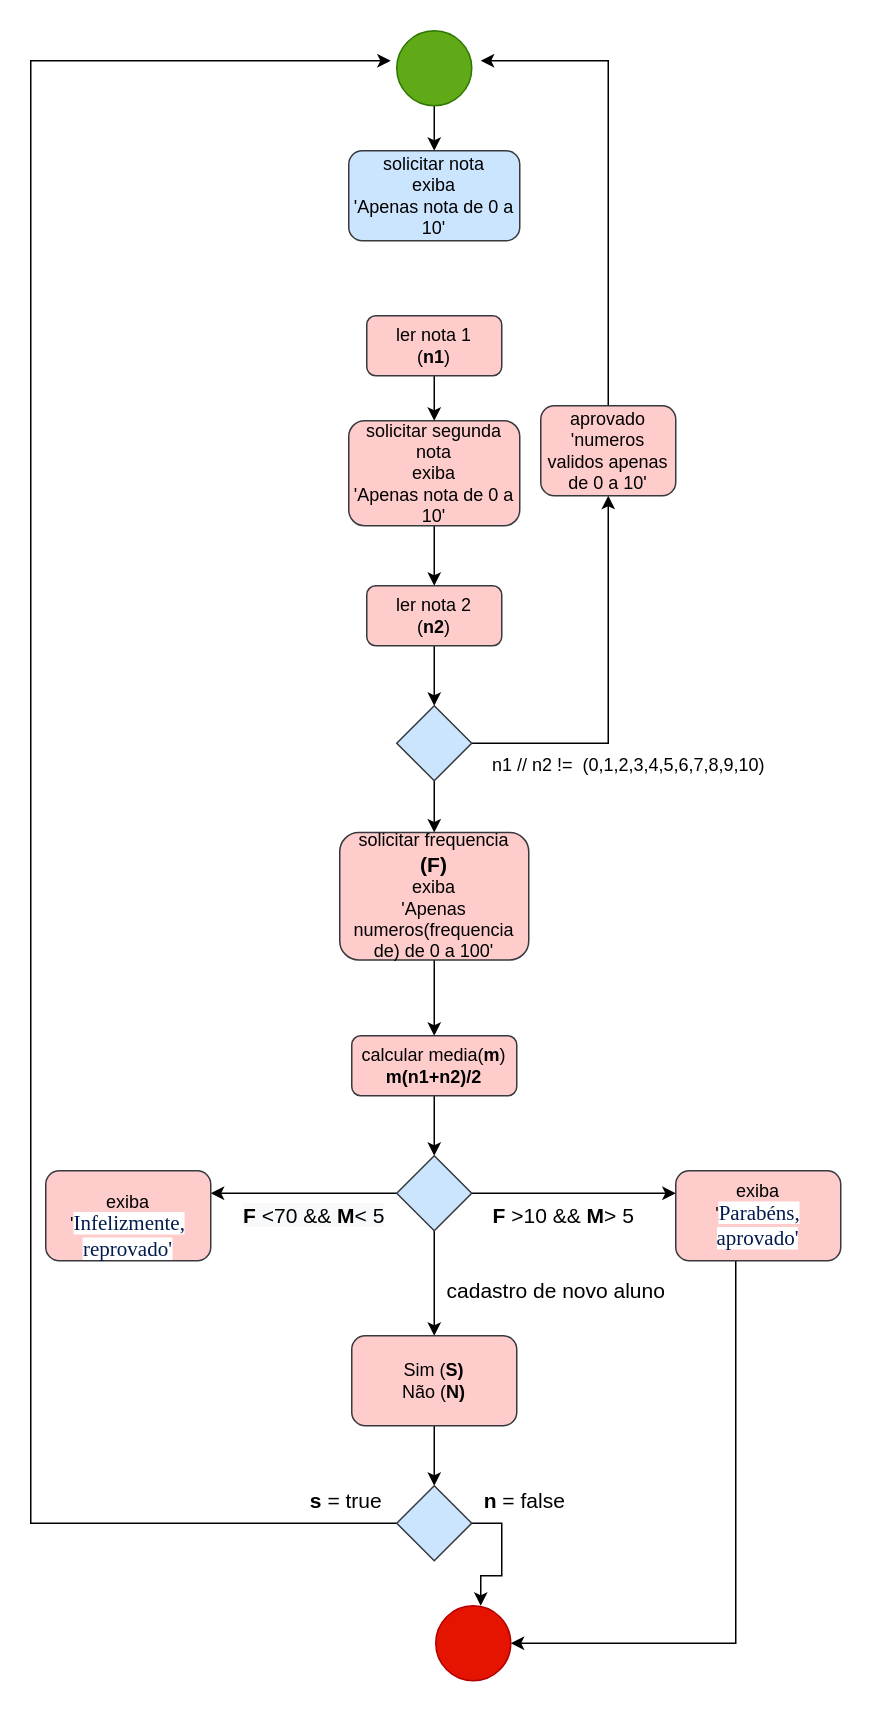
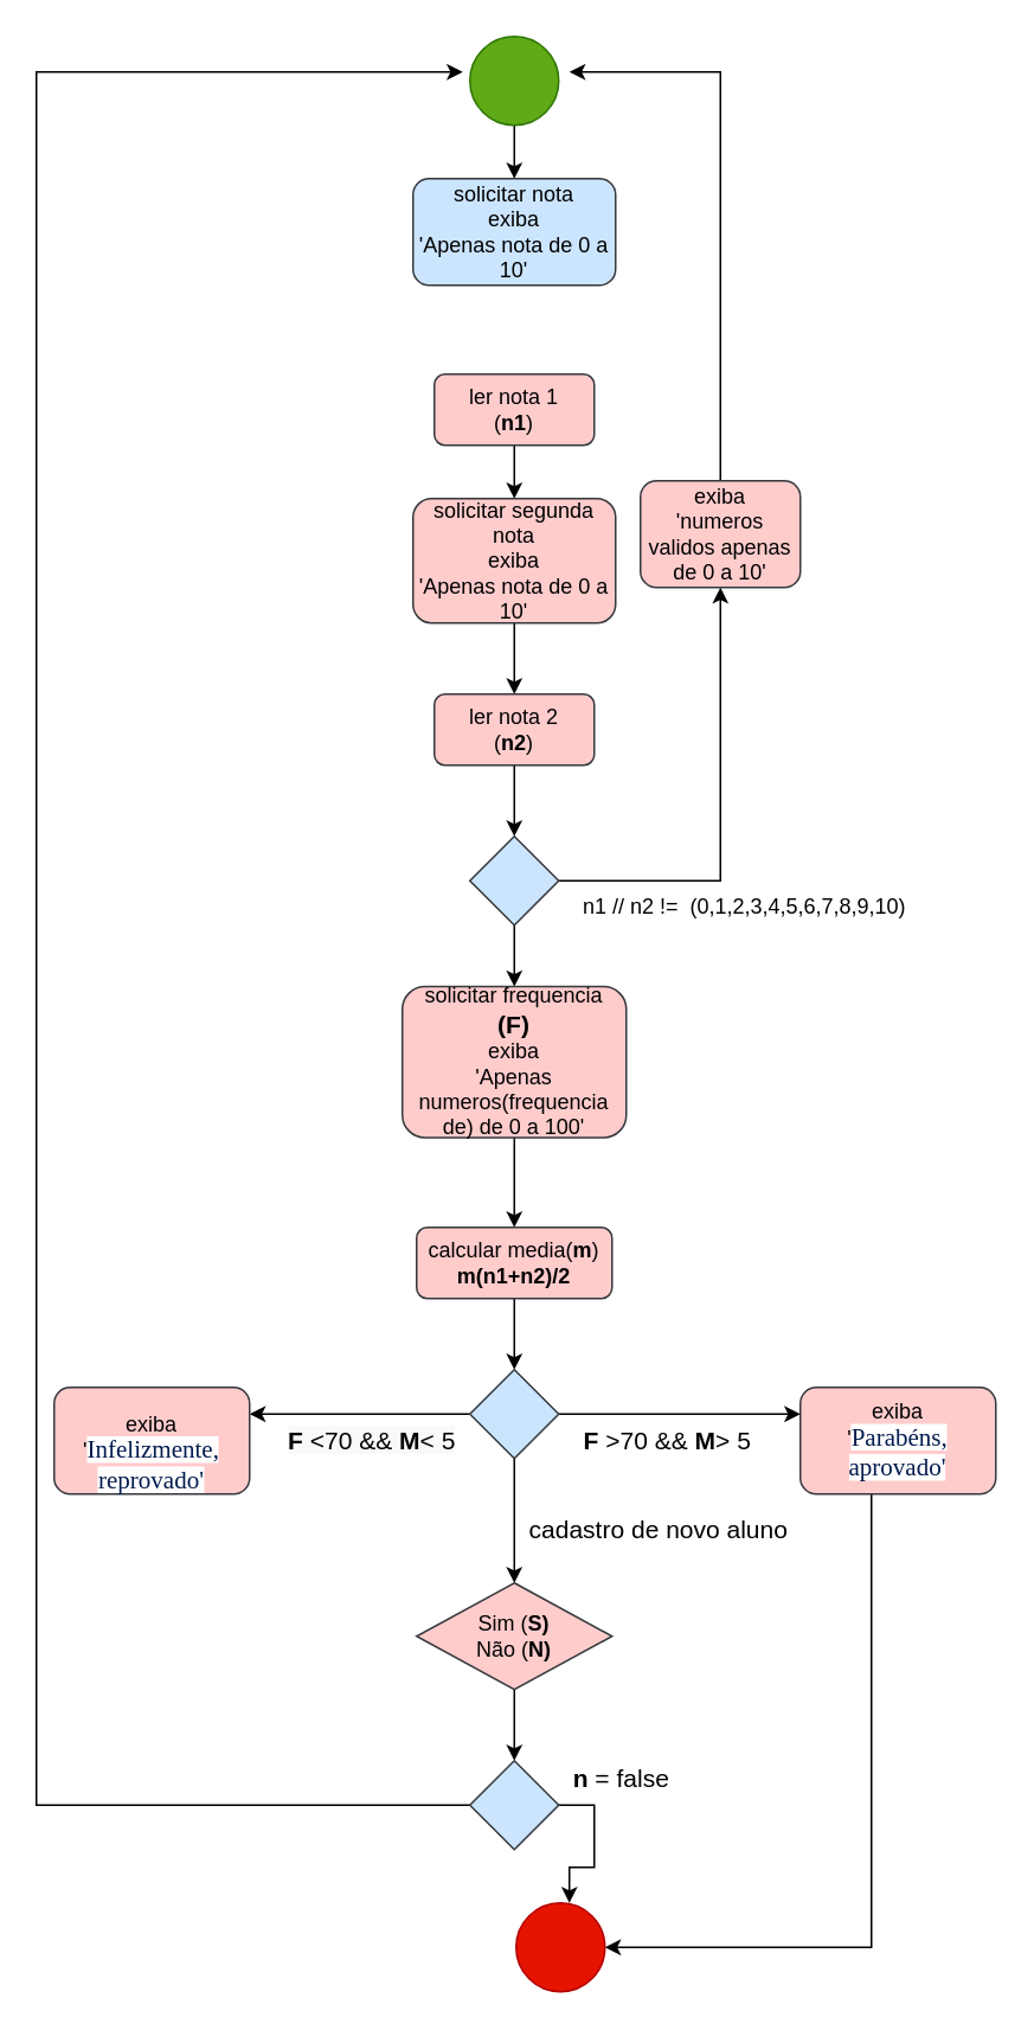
  <mxCell id="0" />
  <mxCell id="1" parent="0" />
  <mxCell id="2" style="edgeStyle=orthogonalEdgeStyle;rounded=0;orthogonalLoop=1;jettySize=auto;html=1;entryX=0.5;entryY=0;entryDx=0;entryDy=0;" edge="1" parent="1" source="3" target="6"><mxGeometry relative="1" as="geometry" /></mxCell>
  <mxCell id="3" value="" style="ellipse;whiteSpace=wrap;html=1;aspect=fixed;fillColor=#60a917;fontColor=#ffffff;strokeColor=#2D7600;" vertex="1" parent="1"><mxGeometry x="264" y="20" width="50" height="50" as="geometry" /></mxCell>
  <mxCell id="4" style="edgeStyle=orthogonalEdgeStyle;rounded=0;orthogonalLoop=1;jettySize=auto;html=1;entryX=0.5;entryY=0;entryDx=0;entryDy=0;" edge="1" parent="1" source="5" target="8"><mxGeometry relative="1" as="geometry" /></mxCell>
  <mxCell id="5" value="ler nota 1&lt;br&gt;(&lt;b&gt;n1&lt;/b&gt;)" style="rounded=1;whiteSpace=wrap;html=1;fillColor=#ffcccc;strokeColor=#36393d;" vertex="1" parent="1"><mxGeometry x="244" y="210" width="90" height="40" as="geometry" /></mxCell>
  <mxCell id="6" value="solicitar nota&lt;br&gt;exiba&lt;br&gt;'Apenas nota de 0 a 10'" style="rounded=1;whiteSpace=wrap;html=1;fillColor=#cce5ff;strokeColor=#36393d;" vertex="1" parent="1"><mxGeometry x="232" y="100" width="114" height="60" as="geometry" /></mxCell>
  <mxCell id="7" style="edgeStyle=orthogonalEdgeStyle;rounded=0;orthogonalLoop=1;jettySize=auto;html=1;entryX=0.5;entryY=0;entryDx=0;entryDy=0;" edge="1" parent="1" source="8"><mxGeometry relative="1" as="geometry"><mxPoint x="289" y="390" as="targetPoint" /></mxGeometry></mxCell>
  <mxCell id="8" value="solicitar segunda nota&lt;br&gt;exiba&lt;br&gt;'Apenas nota de 0 a 10'" style="rounded=1;whiteSpace=wrap;html=1;fillColor=#ffcccc;strokeColor=#36393d;" vertex="1" parent="1"><mxGeometry x="232" y="280" width="114" height="70" as="geometry" /></mxCell>
  <mxCell id="9" style="edgeStyle=orthogonalEdgeStyle;rounded=0;orthogonalLoop=1;jettySize=auto;html=1;entryX=0.5;entryY=0;entryDx=0;entryDy=0;" edge="1" parent="1" source="10" target="13"><mxGeometry relative="1" as="geometry" /></mxCell>
  <mxCell id="10" value="ler nota 2&lt;br&gt;(&lt;b&gt;n2&lt;/b&gt;)" style="rounded=1;whiteSpace=wrap;html=1;fillColor=#ffcccc;strokeColor=#36393d;" vertex="1" parent="1"><mxGeometry x="244" y="390" width="90" height="40" as="geometry" /></mxCell>
  <mxCell id="11" style="edgeStyle=orthogonalEdgeStyle;rounded=0;orthogonalLoop=1;jettySize=auto;html=1;entryX=0.5;entryY=1;entryDx=0;entryDy=0;" edge="1" parent="1" source="13" target="16"><mxGeometry relative="1" as="geometry" /></mxCell>
  <mxCell id="12" style="edgeStyle=orthogonalEdgeStyle;rounded=0;orthogonalLoop=1;jettySize=auto;html=1;entryX=0.5;entryY=0;entryDx=0;entryDy=0;" edge="1" parent="1" source="13" target="18"><mxGeometry relative="1" as="geometry" /></mxCell>
  <mxCell id="13" value="" style="rhombus;whiteSpace=wrap;html=1;fillColor=#cce5ff;strokeColor=#36393d;" vertex="1" parent="1"><mxGeometry x="264" y="470" width="50" height="50" as="geometry" /></mxCell>
  <mxCell id="14" value="n1 // n2 !=&amp;nbsp; (0,1,2,3,4,5,6,7,8,9,10)&amp;nbsp;" style="text;html=1;align=center;verticalAlign=middle;resizable=0;points=[];autosize=1;strokeColor=none;fillColor=none;" vertex="1" parent="1"><mxGeometry x="320" y="500" width="200" height="20" as="geometry" /></mxCell>
  <mxCell id="15" style="edgeStyle=orthogonalEdgeStyle;rounded=0;orthogonalLoop=1;jettySize=auto;html=1;" edge="1" parent="1" source="16"><mxGeometry relative="1" as="geometry"><mxPoint x="320" y="40" as="targetPoint" /><Array as="points"><mxPoint x="405" y="40" /></Array></mxGeometry></mxCell>
- <mxCell id="16" value="aprovado&lt;br&gt;'numeros validos apenas de 0 a 10'" style="rounded=1;whiteSpace=wrap;html=1;fillColor=#ffcccc;strokeColor=#36393d;" vertex="1" parent="1"><mxGeometry x="360" y="270" width="90" height="60" as="geometry" /></mxCell>
+ <mxCell id="16" value="exiba&lt;br&gt;'numeros validos apenas de 0 a 10'" style="rounded=1;whiteSpace=wrap;html=1;fillColor=#ffcccc;strokeColor=#36393d;" vertex="1" parent="1"><mxGeometry x="360" y="270" width="90" height="60" as="geometry" /></mxCell>
  <mxCell id="17" value="" style="edgeStyle=orthogonalEdgeStyle;rounded=0;orthogonalLoop=1;jettySize=auto;html=1;fontSize=14;" edge="1" parent="1" source="18" target="20"><mxGeometry relative="1" as="geometry" /></mxCell>
  <mxCell id="18" value="solicitar frequencia&lt;br&gt;&lt;b style=&quot;font-size: 14px&quot;&gt;(F)&lt;/b&gt;&lt;br&gt;exiba&lt;br&gt;'Apenas numeros(frequencia de) de 0 a 100'" style="rounded=1;whiteSpace=wrap;html=1;fillColor=#ffcccc;strokeColor=#36393d;" vertex="1" parent="1"><mxGeometry x="226" y="554.5" width="126" height="85" as="geometry" /></mxCell>
  <mxCell id="19" style="edgeStyle=orthogonalEdgeStyle;rounded=0;orthogonalLoop=1;jettySize=auto;html=1;entryX=0.5;entryY=0;entryDx=0;entryDy=0;fontSize=14;" edge="1" parent="1" source="20" target="24"><mxGeometry relative="1" as="geometry" /></mxCell>
  <mxCell id="20" value="calcular media(&lt;b&gt;m&lt;/b&gt;)&lt;br&gt;&lt;b&gt;m(n1+n2)/2&lt;/b&gt;" style="rounded=1;whiteSpace=wrap;html=1;fillColor=#ffcccc;strokeColor=#36393d;" vertex="1" parent="1"><mxGeometry x="234" y="690" width="110" height="40" as="geometry" /></mxCell>
  <mxCell id="21" style="edgeStyle=orthogonalEdgeStyle;rounded=0;orthogonalLoop=1;jettySize=auto;html=1;entryX=0;entryY=0.25;entryDx=0;entryDy=0;fontSize=14;" edge="1" parent="1" source="24" target="27"><mxGeometry relative="1" as="geometry" /></mxCell>
  <mxCell id="22" style="edgeStyle=orthogonalEdgeStyle;rounded=0;orthogonalLoop=1;jettySize=auto;html=1;entryX=1;entryY=0.25;entryDx=0;entryDy=0;fontSize=14;" edge="1" parent="1" source="24" target="29"><mxGeometry relative="1" as="geometry" /></mxCell>
  <mxCell id="23" style="edgeStyle=orthogonalEdgeStyle;rounded=0;orthogonalLoop=1;jettySize=auto;html=1;entryX=0.5;entryY=0;entryDx=0;entryDy=0;fontSize=14;" edge="1" parent="1" source="24" target="32"><mxGeometry relative="1" as="geometry" /></mxCell>
  <mxCell id="24" value="" style="rhombus;whiteSpace=wrap;html=1;fillColor=#cce5ff;strokeColor=#36393d;" vertex="1" parent="1"><mxGeometry x="264" y="770" width="50" height="50" as="geometry" /></mxCell>
- <mxCell id="25" value="&lt;b&gt;F &lt;/b&gt;&amp;gt;10 &amp;amp;&amp;amp; &lt;b&gt;M&lt;/b&gt;&amp;gt; 5" style="text;html=1;align=center;verticalAlign=middle;resizable=0;points=[];autosize=1;strokeColor=none;fillColor=none;fontSize=14;" vertex="1" parent="1"><mxGeometry x="320" y="800" width="110" height="20" as="geometry" /></mxCell>
+ <mxCell id="25" value="&lt;b&gt;F &lt;/b&gt;&amp;gt;70 &amp;amp;&amp;amp; &lt;b&gt;M&lt;/b&gt;&amp;gt; 5" style="text;html=1;align=center;verticalAlign=middle;resizable=0;points=[];autosize=1;strokeColor=none;fillColor=none;fontSize=14;" vertex="1" parent="1"><mxGeometry x="320" y="800" width="110" height="20" as="geometry" /></mxCell>
  <mxCell id="26" style="edgeStyle=orthogonalEdgeStyle;rounded=0;orthogonalLoop=1;jettySize=auto;html=1;entryX=1;entryY=0.5;entryDx=0;entryDy=0;fontSize=14;" edge="1" parent="1" source="27" target="36"><mxGeometry relative="1" as="geometry"><Array as="points"><mxPoint x="490" y="1095" /></Array></mxGeometry></mxCell>
  <mxCell id="27" value="exiba&lt;br&gt;'&lt;span style=&quot;color: rgb(3 , 27 , 78) ; font-family: &amp;#34;exo 2&amp;#34; , &amp;#34;barlow&amp;#34; ; font-size: 14px ; text-align: left ; background-color: rgb(255 , 255 , 255)&quot;&gt;Parabéns, aprovado'&lt;/span&gt;&lt;br&gt;" style="rounded=1;whiteSpace=wrap;html=1;fillColor=#ffcccc;strokeColor=#36393d;" vertex="1" parent="1"><mxGeometry x="450" y="780" width="110" height="60" as="geometry" /></mxCell>
  <mxCell id="28" value="&lt;b style=&quot;color: rgb(0 , 0 , 0) ; font-family: &amp;#34;helvetica&amp;#34; ; font-size: 14px ; font-style: normal ; letter-spacing: normal ; text-align: center ; text-indent: 0px ; text-transform: none ; word-spacing: 0px ; background-color: rgb(248 , 249 , 250)&quot;&gt;F&amp;nbsp;&lt;/b&gt;&lt;span style=&quot;color: rgb(0 , 0 , 0) ; font-family: &amp;#34;helvetica&amp;#34; ; font-size: 14px ; font-style: normal ; letter-spacing: normal ; text-align: center ; text-indent: 0px ; text-transform: none ; word-spacing: 0px ; background-color: rgb(248 , 249 , 250)&quot;&gt;&amp;lt;&lt;/span&gt;&lt;span style=&quot;color: rgb(0 , 0 , 0) ; font-family: &amp;#34;helvetica&amp;#34; ; font-size: 14px ; font-style: normal ; font-weight: 400 ; letter-spacing: normal ; text-align: center ; text-indent: 0px ; text-transform: none ; word-spacing: 0px ; background-color: rgb(248 , 249 , 250) ; display: inline ; float: none&quot;&gt;70 &amp;amp;&amp;amp;&lt;span&gt;&amp;nbsp;&lt;/span&gt;&lt;/span&gt;&lt;b style=&quot;color: rgb(0 , 0 , 0) ; font-family: &amp;#34;helvetica&amp;#34; ; font-size: 14px ; font-style: normal ; letter-spacing: normal ; text-align: center ; text-indent: 0px ; text-transform: none ; word-spacing: 0px ; background-color: rgb(248 , 249 , 250)&quot;&gt;M&lt;/b&gt;&lt;span style=&quot;color: rgb(0 , 0 , 0) ; font-family: &amp;#34;helvetica&amp;#34; ; font-size: 14px ; font-style: normal ; letter-spacing: normal ; text-align: center ; text-indent: 0px ; text-transform: none ; word-spacing: 0px ; background-color: rgb(248 , 249 , 250)&quot;&gt;&amp;lt;&lt;/span&gt;&lt;span style=&quot;color: rgb(0 , 0 , 0) ; font-family: &amp;#34;helvetica&amp;#34; ; font-size: 14px ; font-style: normal ; font-weight: 400 ; letter-spacing: normal ; text-align: center ; text-indent: 0px ; text-transform: none ; word-spacing: 0px ; background-color: rgb(248 , 249 , 250) ; display: inline ; float: none&quot;&gt;&amp;nbsp;5&lt;/span&gt;" style="text;whiteSpace=wrap;html=1;fontSize=14;" vertex="1" parent="1"><mxGeometry x="160" y="795" width="120" height="30" as="geometry" /></mxCell>
  <mxCell id="29" value="&lt;br&gt;exiba&lt;br&gt;'&lt;span style=&quot;color: rgb(3 , 27 , 78) ; font-family: &amp;#34;exo 2&amp;#34; , &amp;#34;barlow&amp;#34; ; font-size: 14px ; text-align: left ; background-color: rgb(255 , 255 , 255)&quot;&gt;Infelizmente, reprovado'&lt;/span&gt;&lt;br&gt;" style="rounded=1;whiteSpace=wrap;html=1;fillColor=#ffcccc;strokeColor=#36393d;" vertex="1" parent="1"><mxGeometry x="30" y="780" width="110" height="60" as="geometry" /></mxCell>
  <mxCell id="30" value="cadastro de novo aluno" style="text;html=1;align=center;verticalAlign=middle;resizable=0;points=[];autosize=1;strokeColor=none;fillColor=none;fontSize=14;" vertex="1" parent="1"><mxGeometry x="290" y="850" width="160" height="20" as="geometry" /></mxCell>
  <mxCell id="31" style="edgeStyle=orthogonalEdgeStyle;rounded=0;orthogonalLoop=1;jettySize=auto;html=1;entryX=0.5;entryY=0;entryDx=0;entryDy=0;fontSize=14;" edge="1" parent="1" source="32" target="35"><mxGeometry relative="1" as="geometry" /></mxCell>
- <mxCell id="32" value="Sim (&lt;b&gt;S)&lt;/b&gt;&lt;br&gt;Não (&lt;b&gt;N)&lt;/b&gt;" style="rounded=1;whiteSpace=wrap;html=1;fillColor=#ffcccc;strokeColor=#36393d;" vertex="1" parent="1"><mxGeometry x="234" y="890" width="110" height="60" as="geometry" /></mxCell>
+ <mxCell id="32" value="Sim (&lt;b&gt;S)&lt;/b&gt;&lt;br&gt;Não (&lt;b&gt;N)&lt;/b&gt;" style="rhombus;whiteSpace=wrap;html=1;fillColor=#ffcccc;strokeColor=#36393d;" vertex="1" parent="1"><mxGeometry x="234" y="890" width="110" height="60" as="geometry" /></mxCell>
  <mxCell id="33" style="edgeStyle=orthogonalEdgeStyle;rounded=0;orthogonalLoop=1;jettySize=auto;html=1;fontSize=14;" edge="1" parent="1" source="35"><mxGeometry relative="1" as="geometry"><mxPoint x="260" y="40" as="targetPoint" /><Array as="points"><mxPoint x="20" y="1015" /><mxPoint x="20" y="40" /></Array></mxGeometry></mxCell>
  <mxCell id="34" style="edgeStyle=orthogonalEdgeStyle;rounded=0;orthogonalLoop=1;jettySize=auto;html=1;fontSize=14;" edge="1" parent="1" source="35"><mxGeometry relative="1" as="geometry"><mxPoint x="320" y="1070" as="targetPoint" /><Array as="points"><mxPoint x="334" y="1015" /><mxPoint x="334" y="1050" /><mxPoint x="320" y="1050" /></Array></mxGeometry></mxCell>
  <mxCell id="35" value="" style="rhombus;whiteSpace=wrap;html=1;fillColor=#cce5ff;strokeColor=#36393d;" vertex="1" parent="1"><mxGeometry x="264" y="990" width="50" height="50" as="geometry" /></mxCell>
  <mxCell id="36" value="" style="ellipse;whiteSpace=wrap;html=1;aspect=fixed;fillColor=#e51400;fontColor=#ffffff;strokeColor=#B20000;" vertex="1" parent="1"><mxGeometry x="290" y="1070" width="50" height="50" as="geometry" /></mxCell>
- <mxCell id="37" value="&lt;b&gt;s &lt;/b&gt;= true" style="text;html=1;align=center;verticalAlign=middle;resizable=0;points=[];autosize=1;strokeColor=none;fillColor=none;fontSize=14;" vertex="1" parent="1"><mxGeometry x="200" y="990" width="60" height="20" as="geometry" /></mxCell>
  <mxCell id="38" value="&lt;b&gt;n&lt;/b&gt; = false" style="text;html=1;align=center;verticalAlign=middle;resizable=0;points=[];autosize=1;strokeColor=none;fillColor=none;fontSize=14;" vertex="1" parent="1"><mxGeometry x="314" y="990" width="70" height="20" as="geometry" /></mxCell>
